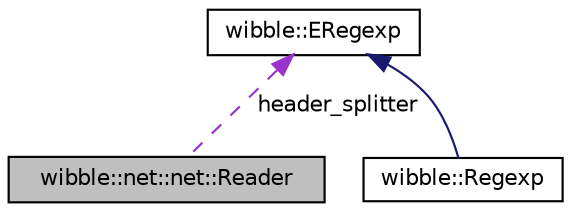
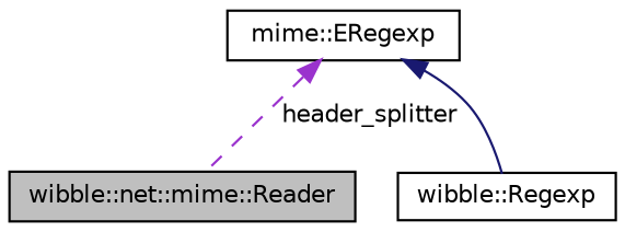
  digraph {
    fontname="DejaVu Sans"
    node [color=black fillcolor=white fontname="DejaVu Sans" fontsize=10 shape=record style=filled]
    edge [dir=back fontname="DejaVu Sans" fontsize=10 labelfontname=Helvetica labelfontsize=10]
-   n1 [fillcolor=grey75 fontcolor=black height=0.2 label="wibble::net::net::Reader" width=0.4]
-   n2 [height=0.2 label="wibble::ERegexp" width=0.4]
+   n1 [fillcolor=grey75 fontcolor=black height=0.2 label="wibble::net::mime::Reader" width=0.4]
+   n2 [height=0.2 label="mime::ERegexp" width=0.4]
    n3 [height=0.2 label="wibble::Regexp" width=0.4]
    n2 -> n1 [color=darkorchid3 label=" header_splitter" style=dashed]
    n2 -> n3 [color=midnightblue style=solid]
  }
